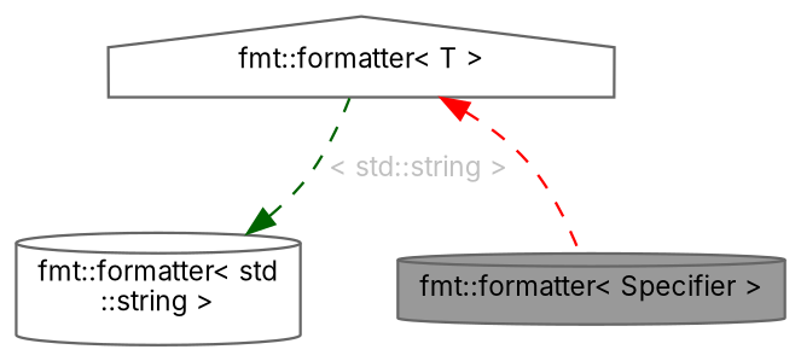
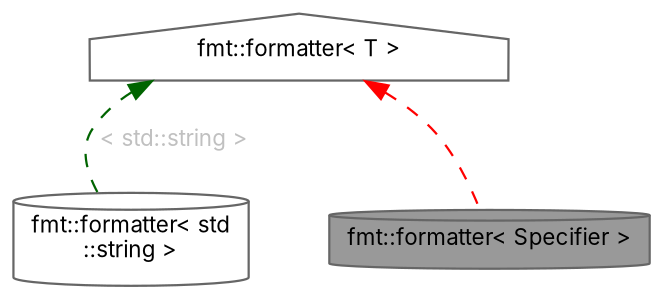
  digraph {
    fontname=Inter
    node [color=gray40 fillcolor=white fontname=Inter fontsize=10 shape=cylinder style=filled]
    edge [dir=back fontname=Inter fontsize=10 labelfontname=Helvetica labelfontsize=10 style=dashed]
    n1 [fillcolor=grey60 fontcolor=black height=0.2 label="fmt::formatter\< Specifier \>" width=0.4]
    n2 [height=0.2 label="fmt::formatter\< std\l::string \>" width=0.4]
    n3 [height=0.2 label="fmt::formatter\< T \>" shape=house width=0.4]
    n3 -> n1 [color=red]
-   n2 -> n3 [color=darkgreen fontcolor=grey label=" \< std::string \>"]
+   n3 -> n2 [color=darkgreen fontcolor=grey label=" \< std::string \>"]
  }
